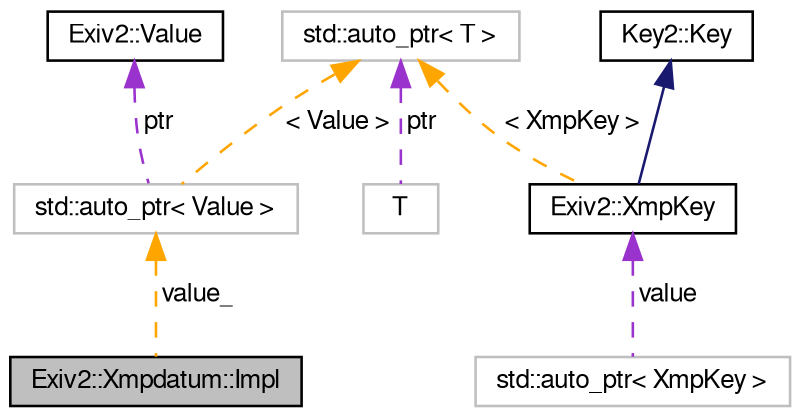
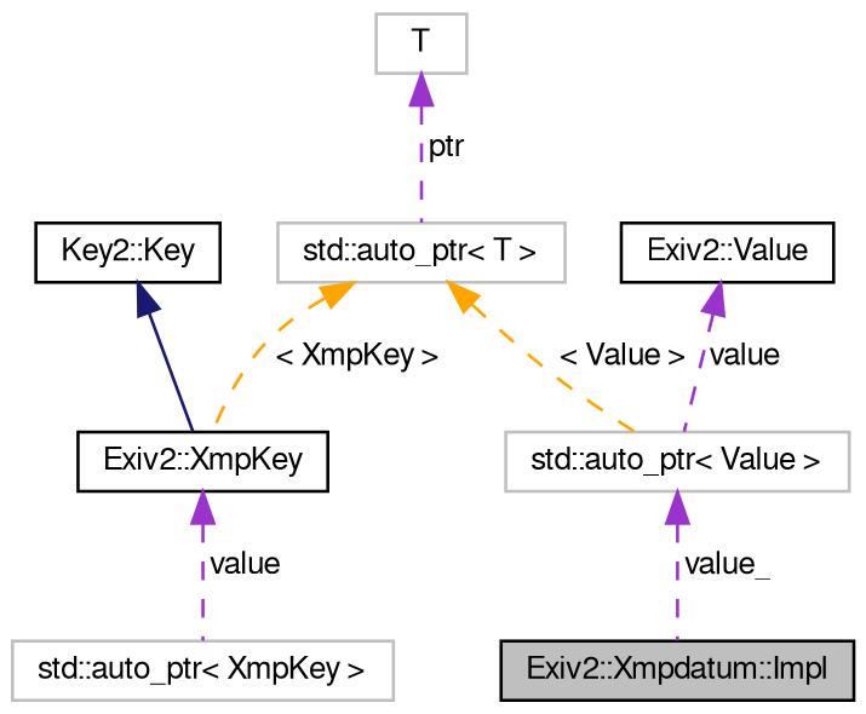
  digraph {
    node [color=black fillcolor=white fontname=FreeSans fontsize=10 shape=record style=filled]
    edge [color=darkorchid3 dir=back fontname=FreeSans fontsize=10 labelfontname=FreeSans labelfontsize=10 style=dashed]
    n1 [fillcolor=grey75 fontcolor=black height=0.2 label="Exiv2::Xmpdatum::Impl" width=0.4]
    n2 [color=grey75 height=0.2 label="std::auto_ptr\< XmpKey \>" width=0.4]
    n3 [height=0.2 label="Exiv2::XmpKey" width=0.4]
    n4 [height=0.2 label="Key2::Key" width=0.4]
    n5 [color=grey75 height=0.2 label="std::auto_ptr\< T \>" width=0.4]
    n6 [color=grey75 height=0.2 label="std::auto_ptr\< Value \>" width=0.4]
    n7 [color=grey75 height=0.2 label=T width=0.4]
    n8 [height=0.2 label="Exiv2::Value" width=0.4]
    n3 -> n2 [label=" value"]
    n4 -> n3 [color=midnightblue style=solid]
    n5 -> n3 [color=orange label=" \< XmpKey \>"]
    n5 -> n6 [color=orange label=" \< Value \>"]
-   n6 -> n1 [color=orange label=" value_"]
-   n5 -> n7 [label=" ptr"]
-   n8 -> n6 [label=" ptr"]
+   n6 -> n1 [label=" value_"]
+   n7 -> n5 [label=" ptr"]
+   n8 -> n6 [label=" value"]
  }
